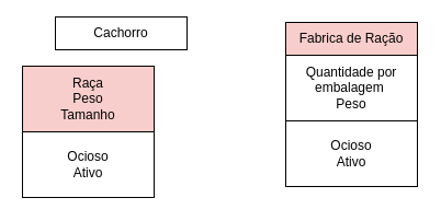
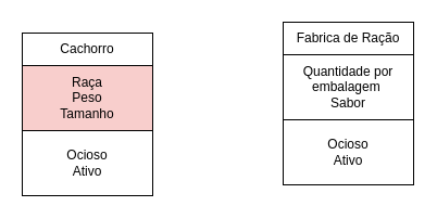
  <mxCell id="0" />
  <mxCell id="1" parent="0" />
- <mxCell id="2" value="Cachorro" style="rounded=0;whiteSpace=wrap;html=1;" vertex="1" parent="1"><mxGeometry x="50" y="15" width="120" height="30" as="geometry" /></mxCell>
+ <mxCell id="2" value="Cachorro" style="rounded=0;whiteSpace=wrap;html=1;" vertex="1" parent="1"><mxGeometry x="20" y="30" width="120" height="30" as="geometry" /></mxCell>
  <mxCell id="3" value="Raça&lt;br&gt;Peso&lt;br&gt;Tamanho" style="rounded=0;whiteSpace=wrap;html=1;fillColor=#f8cecc;" vertex="1" parent="1"><mxGeometry x="20" y="60" width="120" height="60" as="geometry" /></mxCell>
  <mxCell id="4" value="Ocioso&lt;br&gt;Ativo&lt;br&gt;" style="rounded=0;whiteSpace=wrap;html=1;" vertex="1" parent="1"><mxGeometry x="20" y="120" width="120" height="60" as="geometry" /></mxCell>
- <mxCell id="5" value="Fabrica de Ração" style="rounded=0;whiteSpace=wrap;html=1;fillColor=#f8cecc;" vertex="1" parent="1"><mxGeometry x="260" y="20" width="120" height="30" as="geometry" /></mxCell>
- <mxCell id="6" value="Quantidade por embalagem&amp;nbsp;&lt;br&gt;Peso" style="rounded=0;whiteSpace=wrap;html=1;" vertex="1" parent="1"><mxGeometry x="260" y="50" width="120" height="60" as="geometry" /></mxCell>
+ <mxCell id="5" value="Fabrica de Ração" style="rounded=0;whiteSpace=wrap;html=1;" vertex="1" parent="1"><mxGeometry x="260" y="20" width="120" height="30" as="geometry" /></mxCell>
+ <mxCell id="6" value="Quantidade por embalagem&amp;nbsp;&lt;br&gt;Sabor" style="rounded=0;whiteSpace=wrap;html=1;" vertex="1" parent="1"><mxGeometry x="260" y="50" width="120" height="60" as="geometry" /></mxCell>
  <mxCell id="7" value="Ocioso&lt;br&gt;Ativo" style="rounded=0;whiteSpace=wrap;html=1;" vertex="1" parent="1"><mxGeometry x="260" y="110" width="120" height="60" as="geometry" /></mxCell>
